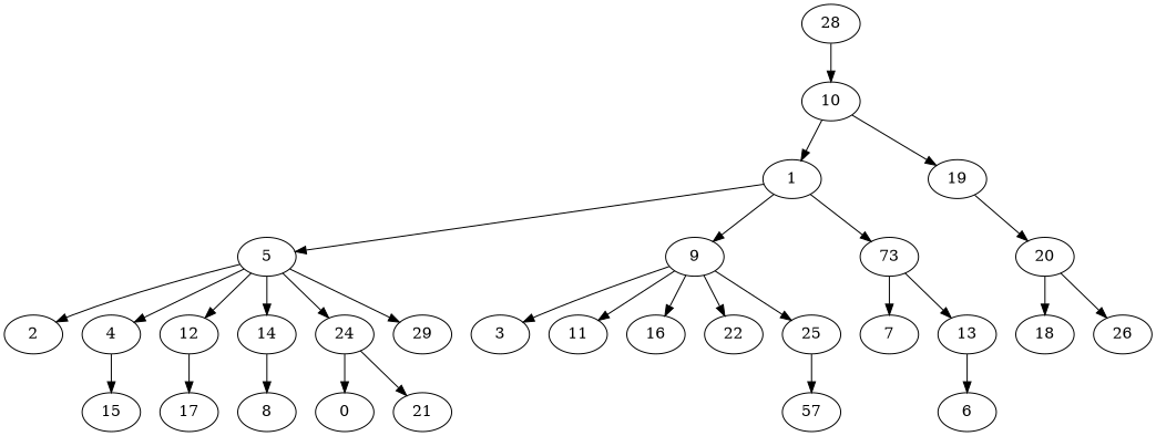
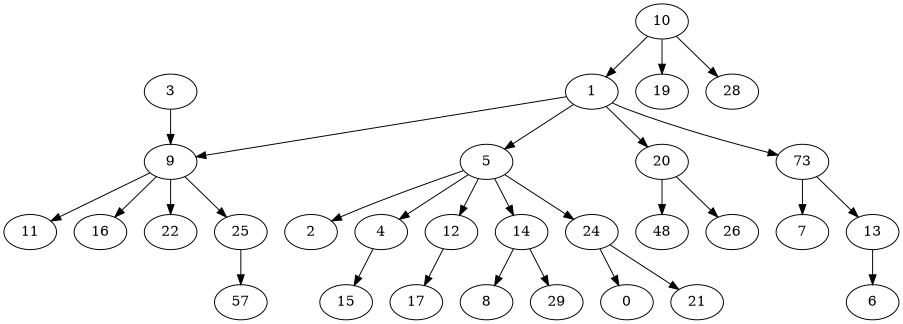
  digraph {
    1
    5
    9
    20
    n5 [label=73]
    2
    4
    12
    14
    24
    3
    11
    16
    22
    25
    10
    19
    28
-   18
+   18 [label=48]
    26
    7
    13
    15
    17
    8
    29
    0
    21
    n29 [label=57]
    6
    1 -> 5
    1 -> 9
-   19 -> 20
+   1 -> 20
    1 -> n5
    5 -> 2
    5 -> 4
    5 -> 12
    5 -> 14
    5 -> 24
-   9 -> 3
+   3 -> 9
    9 -> 11
    9 -> 16
    9 -> 22
    9 -> 25
    20 -> 18
    20 -> 26
    n5 -> 7
    n5 -> 13
    4 -> 15
    12 -> 17
    14 -> 8
-   5 -> 29
+   14 -> 29
    24 -> 0
    24 -> 21
    25 -> n29
    10 -> 1
    10 -> 19
-   28 -> 10
+   10 -> 28
    13 -> 6
  }
